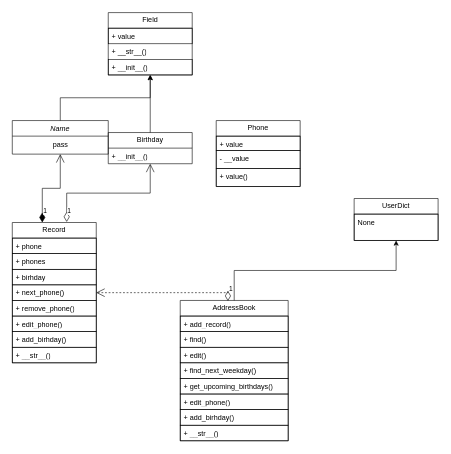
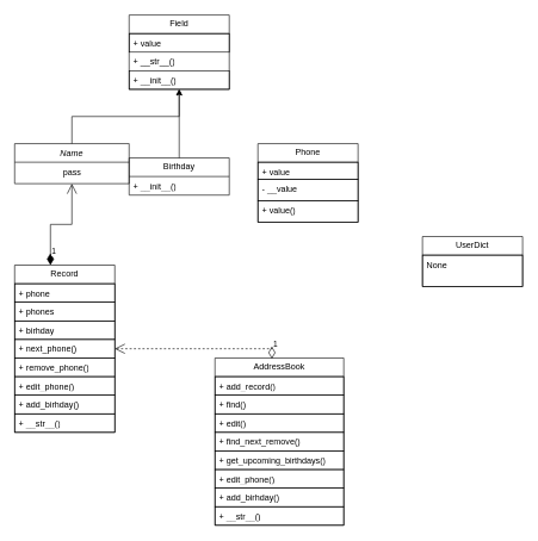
  <mxCell id="0" />
  <mxCell id="1" parent="0" />
  <mxCell id="2" value="Field" style="swimlane;fontStyle=0;childLayout=stackLayout;horizontal=1;startSize=26;fillColor=none;horizontalStack=0;resizeParent=1;resizeParentMax=0;resizeLast=0;collapsible=1;marginBottom=0;whiteSpace=wrap;html=1;" vertex="1" parent="1"><mxGeometry x="180" y="20" width="140" height="104" as="geometry" /></mxCell>
  <mxCell id="3" value="+ value" style="text;strokeColor=default;fillColor=none;align=left;verticalAlign=top;spacingLeft=4;spacingRight=4;overflow=hidden;rotatable=0;points=[[0,0.5],[1,0.5]];portConstraint=eastwest;whiteSpace=wrap;html=1;" vertex="1" parent="2"><mxGeometry y="26" width="140" height="26" as="geometry" /></mxCell>
  <mxCell id="4" value="+ __str__()" style="text;strokeColor=none;fillColor=none;align=left;verticalAlign=top;spacingLeft=4;spacingRight=4;overflow=hidden;rotatable=0;points=[[0,0.5],[1,0.5]];portConstraint=eastwest;whiteSpace=wrap;html=1;" vertex="1" parent="2"><mxGeometry y="52" width="140" height="26" as="geometry" /></mxCell>
  <mxCell id="5" value="+ __init__()" style="text;strokeColor=default;fillColor=none;align=left;verticalAlign=top;spacingLeft=4;spacingRight=4;overflow=hidden;rotatable=0;points=[[0,0.5],[1,0.5]];portConstraint=eastwest;whiteSpace=wrap;html=1;" vertex="1" parent="2"><mxGeometry y="78" width="140" height="26" as="geometry" /></mxCell>
  <mxCell id="6" value="&lt;span style=&quot;font-weight: normal;&quot;&gt;&lt;i&gt;Name&lt;/i&gt;&lt;/span&gt;" style="swimlane;fontStyle=1;align=center;verticalAlign=top;childLayout=stackLayout;horizontal=1;startSize=26;horizontalStack=0;resizeParent=1;resizeParentMax=0;resizeLast=0;collapsible=1;marginBottom=0;whiteSpace=wrap;html=1;" vertex="1" parent="1"><mxGeometry x="20" y="200" width="160" height="56" as="geometry" /></mxCell>
  <mxCell id="7" value="pass" style="text;html=1;align=center;verticalAlign=middle;resizable=0;points=[];autosize=1;strokeColor=none;fillColor=none;" vertex="1" parent="6"><mxGeometry y="26" width="160" height="30" as="geometry" /></mxCell>
  <mxCell id="8" style="edgeStyle=orthogonalEdgeStyle;rounded=0;orthogonalLoop=1;jettySize=auto;html=1;exitX=0.5;exitY=0;exitDx=0;exitDy=0;" edge="1" parent="1" source="6" target="2"><mxGeometry relative="1" as="geometry"><mxPoint x="230" y="140" as="targetPoint" /></mxGeometry></mxCell>
  <mxCell id="9" value="Phone" style="swimlane;fontStyle=0;childLayout=stackLayout;horizontal=1;startSize=26;fillColor=none;horizontalStack=0;resizeParent=1;resizeParentMax=0;resizeLast=0;collapsible=1;marginBottom=0;whiteSpace=wrap;html=1;" vertex="1" parent="1"><mxGeometry x="360" y="200" width="140" height="110" as="geometry" /></mxCell>
  <mxCell id="10" value="+ value" style="text;strokeColor=default;fillColor=none;align=left;verticalAlign=top;spacingLeft=4;spacingRight=4;overflow=hidden;rotatable=0;points=[[0,0.5],[1,0.5]];portConstraint=eastwest;whiteSpace=wrap;html=1;" vertex="1" parent="9"><mxGeometry y="26" width="140" height="24" as="geometry" /></mxCell>
  <mxCell id="11" value="- __value" style="text;strokeColor=default;fillColor=none;align=left;verticalAlign=top;spacingLeft=4;spacingRight=4;overflow=hidden;rotatable=0;points=[[0,0.5],[1,0.5]];portConstraint=eastwest;whiteSpace=wrap;html=1;" vertex="1" parent="9"><mxGeometry y="50" width="140" height="30" as="geometry" /></mxCell>
  <mxCell id="12" value="+ value()" style="text;strokeColor=default;fillColor=none;align=left;verticalAlign=top;spacingLeft=4;spacingRight=4;overflow=hidden;rotatable=0;points=[[0,0.5],[1,0.5]];portConstraint=eastwest;whiteSpace=wrap;html=1;" vertex="1" parent="9"><mxGeometry y="80" width="140" height="30" as="geometry" /></mxCell>
  <mxCell id="13" style="edgeStyle=orthogonalEdgeStyle;rounded=0;orthogonalLoop=1;jettySize=auto;html=1;exitX=0.5;exitY=0;exitDx=0;exitDy=0;" edge="1" parent="1" source="14" target="2"><mxGeometry relative="1" as="geometry" /></mxCell>
  <mxCell id="14" value="Birthday" style="swimlane;fontStyle=0;childLayout=stackLayout;horizontal=1;startSize=26;fillColor=none;horizontalStack=0;resizeParent=1;resizeParentMax=0;resizeLast=0;collapsible=1;marginBottom=0;whiteSpace=wrap;html=1;" vertex="1" parent="1"><mxGeometry x="180" y="220" width="140" height="52" as="geometry" /></mxCell>
  <mxCell id="15" value="+ __init__()" style="text;strokeColor=none;fillColor=none;align=left;verticalAlign=top;spacingLeft=4;spacingRight=4;overflow=hidden;rotatable=0;points=[[0,0.5],[1,0.5]];portConstraint=eastwest;whiteSpace=wrap;html=1;" vertex="1" parent="14"><mxGeometry y="26" width="140" height="26" as="geometry" /></mxCell>
  <mxCell id="16" value="Record" style="swimlane;fontStyle=0;childLayout=stackLayout;horizontal=1;startSize=26;fillColor=none;horizontalStack=0;resizeParent=1;resizeParentMax=0;resizeLast=0;collapsible=1;marginBottom=0;whiteSpace=wrap;html=1;" vertex="1" parent="1"><mxGeometry x="20" y="370" width="140" height="234" as="geometry" /></mxCell>
  <mxCell id="17" value="+ phone" style="text;strokeColor=default;fillColor=none;align=left;verticalAlign=top;spacingLeft=4;spacingRight=4;overflow=hidden;rotatable=0;points=[[0,0.5],[1,0.5]];portConstraint=eastwest;whiteSpace=wrap;html=1;" vertex="1" parent="16"><mxGeometry y="26" width="140" height="26" as="geometry" /></mxCell>
  <mxCell id="18" value="+ phones" style="text;strokeColor=default;fillColor=none;align=left;verticalAlign=top;spacingLeft=4;spacingRight=4;overflow=hidden;rotatable=0;points=[[0,0.5],[1,0.5]];portConstraint=eastwest;whiteSpace=wrap;html=1;" vertex="1" parent="16"><mxGeometry y="52" width="140" height="26" as="geometry" /></mxCell>
  <mxCell id="19" value="+ birhday" style="text;strokeColor=default;fillColor=none;align=left;verticalAlign=top;spacingLeft=4;spacingRight=4;overflow=hidden;rotatable=0;points=[[0,0.5],[1,0.5]];portConstraint=eastwest;whiteSpace=wrap;html=1;" vertex="1" parent="16"><mxGeometry y="78" width="140" height="26" as="geometry" /></mxCell>
  <mxCell id="20" value="+ next_phone()" style="text;strokeColor=default;fillColor=none;align=left;verticalAlign=top;spacingLeft=4;spacingRight=4;overflow=hidden;rotatable=0;points=[[0,0.5],[1,0.5]];portConstraint=eastwest;whiteSpace=wrap;html=1;" vertex="1" parent="16"><mxGeometry y="104" width="140" height="26" as="geometry" /></mxCell>
  <mxCell id="21" value="+ remove_phone()" style="text;strokeColor=default;fillColor=none;align=left;verticalAlign=top;spacingLeft=4;spacingRight=4;overflow=hidden;rotatable=0;points=[[0,0.5],[1,0.5]];portConstraint=eastwest;whiteSpace=wrap;html=1;" vertex="1" parent="16"><mxGeometry y="130" width="140" height="26" as="geometry" /></mxCell>
  <mxCell id="22" value="+ edit_phone()" style="text;strokeColor=default;fillColor=none;align=left;verticalAlign=top;spacingLeft=4;spacingRight=4;overflow=hidden;rotatable=0;points=[[0,0.5],[1,0.5]];portConstraint=eastwest;whiteSpace=wrap;html=1;" vertex="1" parent="16"><mxGeometry y="156" width="140" height="26" as="geometry" /></mxCell>
  <mxCell id="23" value="+ add_birhday()" style="text;strokeColor=default;fillColor=none;align=left;verticalAlign=top;spacingLeft=4;spacingRight=4;overflow=hidden;rotatable=0;points=[[0,0.5],[1,0.5]];portConstraint=eastwest;whiteSpace=wrap;html=1;" vertex="1" parent="16"><mxGeometry y="182" width="140" height="26" as="geometry" /></mxCell>
  <mxCell id="24" value="+ __str__()" style="text;strokeColor=default;fillColor=none;align=left;verticalAlign=top;spacingLeft=4;spacingRight=4;overflow=hidden;rotatable=0;points=[[0,0.5],[1,0.5]];portConstraint=eastwest;whiteSpace=wrap;html=1;" vertex="1" parent="16"><mxGeometry y="208" width="140" height="26" as="geometry" /></mxCell>
  <mxCell id="25" value="UserDict" style="swimlane;fontStyle=0;childLayout=stackLayout;horizontal=1;startSize=26;fillColor=none;horizontalStack=0;resizeParent=1;resizeParentMax=0;resizeLast=0;collapsible=1;marginBottom=0;whiteSpace=wrap;html=1;" vertex="1" parent="1"><mxGeometry x="590" y="330" width="140" height="70" as="geometry" /></mxCell>
  <mxCell id="26" value="None" style="text;strokeColor=default;fillColor=none;align=left;verticalAlign=top;spacingLeft=4;spacingRight=4;overflow=hidden;rotatable=0;points=[[0,0.5],[1,0.5]];portConstraint=eastwest;whiteSpace=wrap;html=1;" vertex="1" parent="25"><mxGeometry y="26" width="140" height="44" as="geometry" /></mxCell>
- <mxCell id="27" style="edgeStyle=orthogonalEdgeStyle;rounded=0;orthogonalLoop=1;jettySize=auto;html=1;exitX=0.5;exitY=0;exitDx=0;exitDy=0;" edge="1" parent="1" source="28" target="25"><mxGeometry relative="1" as="geometry" /></mxCell>
  <mxCell id="28" value="AddressBook" style="swimlane;fontStyle=0;childLayout=stackLayout;horizontal=1;startSize=26;fillColor=none;horizontalStack=0;resizeParent=1;resizeParentMax=0;resizeLast=0;collapsible=1;marginBottom=0;whiteSpace=wrap;html=1;" vertex="1" parent="1"><mxGeometry x="300" y="500" width="180" height="234" as="geometry" /></mxCell>
  <mxCell id="29" value="+ add_record()" style="text;strokeColor=default;fillColor=none;align=left;verticalAlign=top;spacingLeft=4;spacingRight=4;overflow=hidden;rotatable=0;points=[[0,0.5],[1,0.5]];portConstraint=eastwest;whiteSpace=wrap;html=1;" vertex="1" parent="28"><mxGeometry y="26" width="180" height="26" as="geometry" /></mxCell>
  <mxCell id="30" value="+ find()" style="text;strokeColor=default;fillColor=none;align=left;verticalAlign=top;spacingLeft=4;spacingRight=4;overflow=hidden;rotatable=0;points=[[0,0.5],[1,0.5]];portConstraint=eastwest;whiteSpace=wrap;html=1;" vertex="1" parent="28"><mxGeometry y="52" width="180" height="26" as="geometry" /></mxCell>
  <mxCell id="31" value="+ edit()" style="text;strokeColor=default;fillColor=none;align=left;verticalAlign=top;spacingLeft=4;spacingRight=4;overflow=hidden;rotatable=0;points=[[0,0.5],[1,0.5]];portConstraint=eastwest;whiteSpace=wrap;html=1;" vertex="1" parent="28"><mxGeometry y="78" width="180" height="26" as="geometry" /></mxCell>
- <mxCell id="32" value="+ find_next_weekday()" style="text;strokeColor=default;fillColor=none;align=left;verticalAlign=top;spacingLeft=4;spacingRight=4;overflow=hidden;rotatable=0;points=[[0,0.5],[1,0.5]];portConstraint=eastwest;whiteSpace=wrap;html=1;" vertex="1" parent="28"><mxGeometry y="104" width="180" height="26" as="geometry" /></mxCell>
+ <mxCell id="32" value="+ find_next_remove()" style="text;strokeColor=default;fillColor=none;align=left;verticalAlign=top;spacingLeft=4;spacingRight=4;overflow=hidden;rotatable=0;points=[[0,0.5],[1,0.5]];portConstraint=eastwest;whiteSpace=wrap;html=1;" vertex="1" parent="28"><mxGeometry y="104" width="180" height="26" as="geometry" /></mxCell>
  <mxCell id="33" value="+ get_upcoming_birthdays()" style="text;strokeColor=default;fillColor=none;align=left;verticalAlign=top;spacingLeft=4;spacingRight=4;overflow=hidden;rotatable=0;points=[[0,0.5],[1,0.5]];portConstraint=eastwest;whiteSpace=wrap;html=1;" vertex="1" parent="28"><mxGeometry y="130" width="180" height="26" as="geometry" /></mxCell>
  <mxCell id="34" value="+ edit_phone()" style="text;strokeColor=default;fillColor=none;align=left;verticalAlign=top;spacingLeft=4;spacingRight=4;overflow=hidden;rotatable=0;points=[[0,0.5],[1,0.5]];portConstraint=eastwest;whiteSpace=wrap;html=1;" vertex="1" parent="28"><mxGeometry y="156" width="180" height="26" as="geometry" /></mxCell>
  <mxCell id="35" value="+ add_birhday()" style="text;strokeColor=default;fillColor=none;align=left;verticalAlign=top;spacingLeft=4;spacingRight=4;overflow=hidden;rotatable=0;points=[[0,0.5],[1,0.5]];portConstraint=eastwest;whiteSpace=wrap;html=1;" vertex="1" parent="28"><mxGeometry y="182" width="180" height="26" as="geometry" /></mxCell>
  <mxCell id="36" value="+ __str__()" style="text;strokeColor=default;fillColor=none;align=left;verticalAlign=top;spacingLeft=4;spacingRight=4;overflow=hidden;rotatable=0;points=[[0,0.5],[1,0.5]];portConstraint=eastwest;whiteSpace=wrap;html=1;" vertex="1" parent="28"><mxGeometry y="208" width="180" height="26" as="geometry" /></mxCell>
  <mxCell id="37" value="1" style="endArrow=open;html=1;endSize=12;startArrow=diamondThin;startSize=14;startFill=1;edgeStyle=orthogonalEdgeStyle;align=left;verticalAlign=bottom;rounded=0;" edge="1" parent="1" target="6"><mxGeometry x="-0.861" relative="1" as="geometry"><mxPoint x="70" y="370" as="sourcePoint" /><mxPoint x="480" y="360" as="targetPoint" /><Array as="points"><mxPoint x="70" y="370" /><mxPoint x="70" y="313" /><mxPoint x="100" y="313" /></Array><mxPoint as="offset" /></mxGeometry></mxCell>
- <mxCell id="38" value="1" style="endArrow=open;html=1;endSize=12;startArrow=diamondThin;startSize=14;startFill=0;edgeStyle=orthogonalEdgeStyle;align=left;verticalAlign=bottom;rounded=0;exitX=0.648;exitY=-0.004;exitDx=0;exitDy=0;exitPerimeter=0;" edge="1" parent="1" source="16" target="14"><mxGeometry x="-0.923" y="1" relative="1" as="geometry"><mxPoint x="180" y="370" as="sourcePoint" /><mxPoint x="485" y="310" as="targetPoint" /><mxPoint as="offset" /></mxGeometry></mxCell>
  <mxCell id="39" value="1" style="endArrow=open;html=1;endSize=12;startArrow=diamondThin;startSize=14;startFill=0;edgeStyle=orthogonalEdgeStyle;align=left;verticalAlign=bottom;rounded=0;exitX=0.442;exitY=0.004;exitDx=0;exitDy=0;exitPerimeter=0;dashed=1;" edge="1" parent="1" source="28" target="16"><mxGeometry x="-0.906" relative="1" as="geometry"><mxPoint x="390" y="490" as="sourcePoint" /><mxPoint x="320" y="650" as="targetPoint" /><mxPoint as="offset" /></mxGeometry></mxCell>
